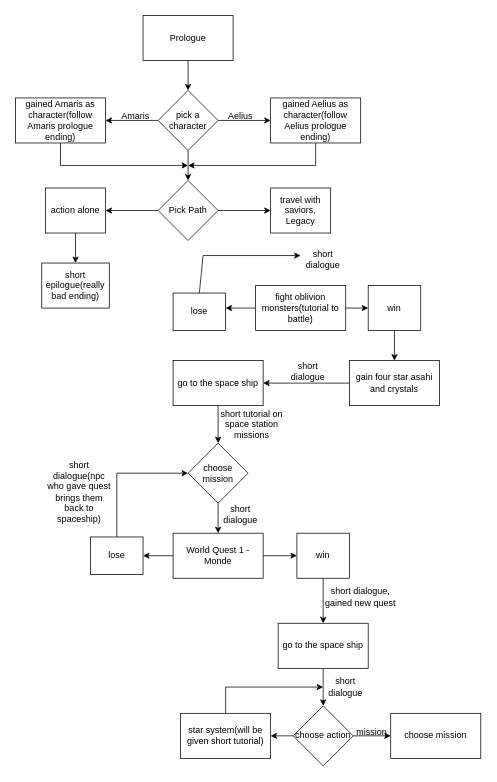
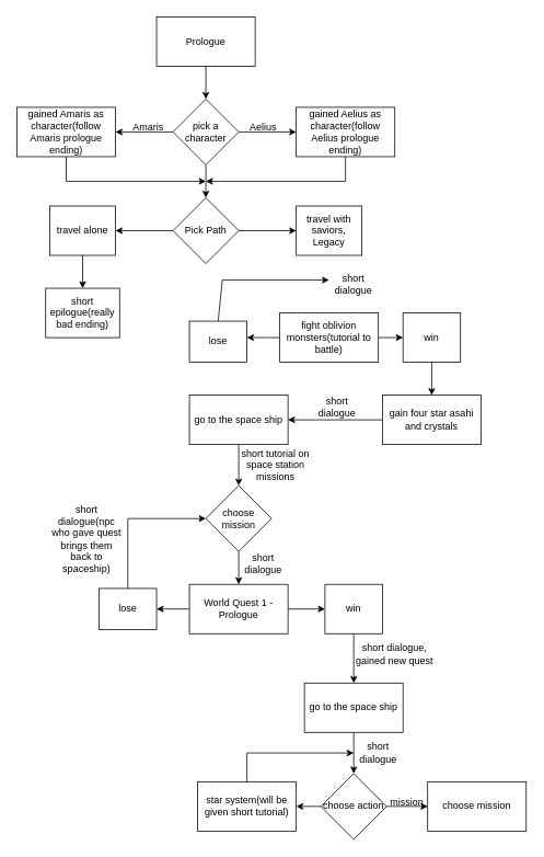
  <mxCell id="0" />
  <mxCell id="1" parent="0" />
  <mxCell id="2" value="Prologue" style="rounded=0;whiteSpace=wrap;html=1;" vertex="1" parent="1"><mxGeometry x="190" y="20" width="120" height="60" as="geometry" /></mxCell>
  <mxCell id="3" value="" style="endArrow=classic;html=1;rounded=0;exitX=0.5;exitY=1;exitDx=0;exitDy=0;" edge="1" parent="1" source="2"><mxGeometry width="50" height="50" relative="1" as="geometry"><mxPoint x="250" y="370" as="sourcePoint" /><mxPoint x="250" y="120" as="targetPoint" /></mxGeometry></mxCell>
  <mxCell id="4" value="pick a character" style="rhombus;whiteSpace=wrap;html=1;" vertex="1" parent="1"><mxGeometry x="210" y="120" width="80" height="80" as="geometry" /></mxCell>
  <mxCell id="5" value="" style="endArrow=classic;html=1;rounded=0;exitX=0;exitY=0.5;exitDx=0;exitDy=0;" edge="1" parent="1" source="4"><mxGeometry width="50" height="50" relative="1" as="geometry"><mxPoint x="250" y="180" as="sourcePoint" /><mxPoint x="140" y="160" as="targetPoint" /></mxGeometry></mxCell>
  <mxCell id="6" value="Amaris" style="text;html=1;align=center;verticalAlign=middle;whiteSpace=wrap;rounded=0;" vertex="1" parent="1"><mxGeometry x="150" y="140" width="60" height="30" as="geometry" /></mxCell>
  <mxCell id="7" value="gained Amaris as character(follow Amaris prologue ending)" style="rounded=0;whiteSpace=wrap;html=1;" vertex="1" parent="1"><mxGeometry x="20" y="130" width="120" height="60" as="geometry" /></mxCell>
  <mxCell id="8" value="" style="endArrow=classic;html=1;rounded=0;exitX=1;exitY=0.5;exitDx=0;exitDy=0;" edge="1" parent="1" source="4"><mxGeometry width="50" height="50" relative="1" as="geometry"><mxPoint x="250" y="180" as="sourcePoint" /><mxPoint x="360" y="160" as="targetPoint" /></mxGeometry></mxCell>
  <mxCell id="9" value="Aelius" style="text;html=1;align=center;verticalAlign=middle;whiteSpace=wrap;rounded=0;" vertex="1" parent="1"><mxGeometry x="290" y="140" width="60" height="30" as="geometry" /></mxCell>
  <mxCell id="10" value="gained Aelius as character(follow Aelius prologue ending)" style="rounded=0;whiteSpace=wrap;html=1;" vertex="1" parent="1"><mxGeometry x="360" y="130" width="120" height="60" as="geometry" /></mxCell>
  <mxCell id="11" value="" style="endArrow=classic;html=1;rounded=0;exitX=0.5;exitY=1;exitDx=0;exitDy=0;" edge="1" parent="1" source="7"><mxGeometry width="50" height="50" relative="1" as="geometry"><mxPoint x="55" y="260" as="sourcePoint" /><mxPoint x="250" y="220" as="targetPoint" /><Array as="points"><mxPoint x="80" y="220" /></Array></mxGeometry></mxCell>
  <mxCell id="12" value="" style="endArrow=classic;html=1;rounded=0;exitX=0.5;exitY=1;exitDx=0;exitDy=0;" edge="1" parent="1"><mxGeometry width="50" height="50" relative="1" as="geometry"><mxPoint x="420" y="190" as="sourcePoint" /><mxPoint x="250" y="220" as="targetPoint" /><Array as="points"><mxPoint x="420" y="220" /></Array></mxGeometry></mxCell>
  <mxCell id="13" value="" style="endArrow=classic;html=1;rounded=0;exitX=0.5;exitY=1;exitDx=0;exitDy=0;" edge="1" parent="1" source="4"><mxGeometry width="50" height="50" relative="1" as="geometry"><mxPoint x="250" y="180" as="sourcePoint" /><mxPoint x="250" y="240" as="targetPoint" /></mxGeometry></mxCell>
  <mxCell id="14" style="edgeStyle=orthogonalEdgeStyle;rounded=0;orthogonalLoop=1;jettySize=auto;html=1;" edge="1" parent="1" source="16"><mxGeometry relative="1" as="geometry"><mxPoint x="140" y="280" as="targetPoint" /></mxGeometry></mxCell>
  <mxCell id="15" style="edgeStyle=orthogonalEdgeStyle;rounded=0;orthogonalLoop=1;jettySize=auto;html=1;" edge="1" parent="1" source="16"><mxGeometry relative="1" as="geometry"><mxPoint x="360" y="280" as="targetPoint" /></mxGeometry></mxCell>
  <mxCell id="16" value="Pick Path" style="rhombus;whiteSpace=wrap;html=1;" vertex="1" parent="1"><mxGeometry x="210" y="240" width="80" height="80" as="geometry" /></mxCell>
- <mxCell id="17" value="action alone" style="rounded=0;whiteSpace=wrap;html=1;" vertex="1" parent="1"><mxGeometry x="60" y="250" width="80" height="60" as="geometry" /></mxCell>
+ <mxCell id="17" value="travel alone" style="rounded=0;whiteSpace=wrap;html=1;" vertex="1" parent="1"><mxGeometry x="60" y="250" width="80" height="60" as="geometry" /></mxCell>
  <mxCell id="18" value="" style="endArrow=classic;html=1;rounded=0;exitX=0.5;exitY=1;exitDx=0;exitDy=0;" edge="1" parent="1" source="17"><mxGeometry width="50" height="50" relative="1" as="geometry"><mxPoint x="250" y="280" as="sourcePoint" /><mxPoint x="100" y="350" as="targetPoint" /></mxGeometry></mxCell>
  <mxCell id="19" value="short epilogue(really bad ending)" style="rounded=0;whiteSpace=wrap;html=1;" vertex="1" parent="1"><mxGeometry x="55" y="350" width="90" height="60" as="geometry" /></mxCell>
  <mxCell id="20" value="travel with saviors, Legacy" style="rounded=0;whiteSpace=wrap;html=1;" vertex="1" parent="1"><mxGeometry x="360" y="250" width="80" height="60" as="geometry" /></mxCell>
  <mxCell id="21" style="edgeStyle=orthogonalEdgeStyle;rounded=0;orthogonalLoop=1;jettySize=auto;html=1;exitX=0;exitY=0.5;exitDx=0;exitDy=0;" edge="1" parent="1" source="23"><mxGeometry relative="1" as="geometry"><mxPoint x="300" y="410" as="targetPoint" /></mxGeometry></mxCell>
  <mxCell id="22" style="edgeStyle=orthogonalEdgeStyle;rounded=0;orthogonalLoop=1;jettySize=auto;html=1;exitX=1;exitY=0.5;exitDx=0;exitDy=0;" edge="1" parent="1" source="23"><mxGeometry relative="1" as="geometry"><mxPoint x="490" y="410" as="targetPoint" /></mxGeometry></mxCell>
  <mxCell id="23" value="fight oblivion monsters(tutorial to battle)" style="rounded=0;whiteSpace=wrap;html=1;" vertex="1" parent="1"><mxGeometry x="340" y="380" width="120" height="60" as="geometry" /></mxCell>
  <mxCell id="24" value="lose" style="rounded=0;whiteSpace=wrap;html=1;" vertex="1" parent="1"><mxGeometry x="230" y="390" width="70" height="50" as="geometry" /></mxCell>
  <mxCell id="25" value="" style="endArrow=classic;html=1;rounded=0;exitX=0.5;exitY=0;exitDx=0;exitDy=0;" edge="1" parent="1" source="24"><mxGeometry width="50" height="50" relative="1" as="geometry"><mxPoint x="260" y="380" as="sourcePoint" /><mxPoint x="400" y="340" as="targetPoint" /><Array as="points"><mxPoint x="270" y="340" /></Array></mxGeometry></mxCell>
  <mxCell id="26" value="win" style="rounded=0;whiteSpace=wrap;html=1;" vertex="1" parent="1"><mxGeometry x="490" y="380" width="70" height="60" as="geometry" /></mxCell>
  <mxCell id="27" value="" style="endArrow=classic;html=1;rounded=0;exitX=0.5;exitY=1;exitDx=0;exitDy=0;" edge="1" parent="1" source="26"><mxGeometry width="50" height="50" relative="1" as="geometry"><mxPoint x="250" y="480" as="sourcePoint" /><mxPoint x="525" y="480" as="targetPoint" /></mxGeometry></mxCell>
  <mxCell id="28" style="edgeStyle=orthogonalEdgeStyle;rounded=0;orthogonalLoop=1;jettySize=auto;html=1;" edge="1" parent="1" source="29" target="30"><mxGeometry relative="1" as="geometry" /></mxCell>
  <mxCell id="29" value="gain four star asahi and crystals" style="rounded=0;whiteSpace=wrap;html=1;" vertex="1" parent="1"><mxGeometry x="465" y="480" width="120" height="60" as="geometry" /></mxCell>
  <mxCell id="30" value="go to the space ship" style="rounded=0;whiteSpace=wrap;html=1;" vertex="1" parent="1"><mxGeometry x="230" y="480" width="120" height="60" as="geometry" /></mxCell>
  <mxCell id="31" value="short dialogue" style="text;html=1;align=center;verticalAlign=middle;whiteSpace=wrap;rounded=0;" vertex="1" parent="1"><mxGeometry x="380" y="480" width="60" height="30" as="geometry" /></mxCell>
  <mxCell id="32" value="short dialogue" style="text;html=1;align=center;verticalAlign=middle;whiteSpace=wrap;rounded=0;" vertex="1" parent="1"><mxGeometry x="400" y="330" width="60" height="30" as="geometry" /></mxCell>
  <mxCell id="33" value="" style="endArrow=classic;html=1;rounded=0;exitX=0.5;exitY=1;exitDx=0;exitDy=0;" edge="1" parent="1" source="30"><mxGeometry width="50" height="50" relative="1" as="geometry"><mxPoint x="250" y="480" as="sourcePoint" /><mxPoint x="290" y="590" as="targetPoint" /></mxGeometry></mxCell>
  <mxCell id="34" style="edgeStyle=orthogonalEdgeStyle;rounded=0;orthogonalLoop=1;jettySize=auto;html=1;exitX=0.5;exitY=1;exitDx=0;exitDy=0;entryX=0.5;entryY=0;entryDx=0;entryDy=0;" edge="1" parent="1" source="35" target="38"><mxGeometry relative="1" as="geometry" /></mxCell>
  <mxCell id="35" value="choose mission" style="rhombus;whiteSpace=wrap;html=1;" vertex="1" parent="1"><mxGeometry x="250" y="590" width="80" height="80" as="geometry" /></mxCell>
  <mxCell id="36" value="short tutorial on space station missions" style="text;html=1;align=center;verticalAlign=middle;whiteSpace=wrap;rounded=0;" vertex="1" parent="1"><mxGeometry x="280" y="550" width="110" height="30" as="geometry" /></mxCell>
  <mxCell id="37" style="edgeStyle=orthogonalEdgeStyle;rounded=0;orthogonalLoop=1;jettySize=auto;html=1;exitX=1;exitY=0.5;exitDx=0;exitDy=0;entryX=0;entryY=0.5;entryDx=0;entryDy=0;" edge="1" parent="1" source="38" target="43"><mxGeometry relative="1" as="geometry" /></mxCell>
- <mxCell id="38" value="World Quest 1 - Monde" style="rounded=0;whiteSpace=wrap;html=1;" vertex="1" parent="1"><mxGeometry x="230" y="710" width="120" height="60" as="geometry" /></mxCell>
+ <mxCell id="38" value="World Quest 1 - Prologue" style="rounded=0;whiteSpace=wrap;html=1;" vertex="1" parent="1"><mxGeometry x="230" y="710" width="120" height="60" as="geometry" /></mxCell>
  <mxCell id="39" value="lose" style="rounded=0;whiteSpace=wrap;html=1;" vertex="1" parent="1"><mxGeometry x="120" y="715" width="70" height="50" as="geometry" /></mxCell>
  <mxCell id="40" value="" style="endArrow=classic;html=1;rounded=0;exitX=0;exitY=0.5;exitDx=0;exitDy=0;entryX=1;entryY=0.5;entryDx=0;entryDy=0;" edge="1" parent="1" source="38" target="39"><mxGeometry width="50" height="50" relative="1" as="geometry"><mxPoint x="250" y="580" as="sourcePoint" /><mxPoint x="300" y="530" as="targetPoint" /></mxGeometry></mxCell>
  <mxCell id="41" value="" style="endArrow=classic;html=1;rounded=0;exitX=0.5;exitY=0;exitDx=0;exitDy=0;" edge="1" parent="1" source="39" target="35"><mxGeometry width="50" height="50" relative="1" as="geometry"><mxPoint x="250" y="580" as="sourcePoint" /><mxPoint x="290" y="690" as="targetPoint" /><Array as="points"><mxPoint x="155" y="630" /></Array></mxGeometry></mxCell>
  <mxCell id="42" value="short dialogue(npc who gave quest brings them back to spaceship)" style="text;html=1;align=center;verticalAlign=middle;whiteSpace=wrap;rounded=0;" vertex="1" parent="1"><mxGeometry x="60" y="640" width="90" height="30" as="geometry" /></mxCell>
  <mxCell id="43" value="win" style="rounded=0;whiteSpace=wrap;html=1;" vertex="1" parent="1"><mxGeometry x="395" y="710" width="70" height="60" as="geometry" /></mxCell>
  <mxCell id="44" style="edgeStyle=orthogonalEdgeStyle;rounded=0;orthogonalLoop=1;jettySize=auto;html=1;exitX=0.5;exitY=1;exitDx=0;exitDy=0;" edge="1" parent="1" source="45"><mxGeometry relative="1" as="geometry"><mxPoint x="430" y="940" as="targetPoint" /></mxGeometry></mxCell>
  <mxCell id="45" value="go to the space ship" style="rounded=0;whiteSpace=wrap;html=1;" vertex="1" parent="1"><mxGeometry x="370" y="830" width="120" height="60" as="geometry" /></mxCell>
  <mxCell id="46" value="" style="endArrow=classic;html=1;rounded=0;exitX=0.5;exitY=1;exitDx=0;exitDy=0;entryX=0.5;entryY=0;entryDx=0;entryDy=0;" edge="1" parent="1" source="43" target="45"><mxGeometry width="50" height="50" relative="1" as="geometry"><mxPoint x="250" y="780" as="sourcePoint" /><mxPoint x="300" y="730" as="targetPoint" /></mxGeometry></mxCell>
  <mxCell id="47" value="short dialogue, gained new quest" style="text;html=1;align=center;verticalAlign=middle;whiteSpace=wrap;rounded=0;" vertex="1" parent="1"><mxGeometry x="430" y="780" width="100" height="30" as="geometry" /></mxCell>
  <mxCell id="48" style="edgeStyle=orthogonalEdgeStyle;rounded=0;orthogonalLoop=1;jettySize=auto;html=1;exitX=0;exitY=0.5;exitDx=0;exitDy=0;" edge="1" parent="1" source="50"><mxGeometry relative="1" as="geometry"><mxPoint x="360" y="980" as="targetPoint" /></mxGeometry></mxCell>
  <mxCell id="49" style="edgeStyle=orthogonalEdgeStyle;rounded=0;orthogonalLoop=1;jettySize=auto;html=1;exitX=1;exitY=0.5;exitDx=0;exitDy=0;entryX=0;entryY=0.5;entryDx=0;entryDy=0;" edge="1" parent="1" source="50" target="55"><mxGeometry relative="1" as="geometry"><mxPoint x="510" y="980" as="targetPoint" /></mxGeometry></mxCell>
  <mxCell id="50" value="choose action" style="rhombus;whiteSpace=wrap;html=1;" vertex="1" parent="1"><mxGeometry x="390" y="940" width="80" height="80" as="geometry" /></mxCell>
  <mxCell id="51" value="short dialogue" style="text;html=1;align=center;verticalAlign=middle;whiteSpace=wrap;rounded=0;" vertex="1" parent="1"><mxGeometry x="290" y="670" width="60" height="30" as="geometry" /></mxCell>
  <mxCell id="52" value="short dialogue" style="text;html=1;align=center;verticalAlign=middle;whiteSpace=wrap;rounded=0;" vertex="1" parent="1"><mxGeometry x="430" y="900" width="60" height="30" as="geometry" /></mxCell>
  <mxCell id="53" value="star system(will be given short tutorial)" style="rounded=0;whiteSpace=wrap;html=1;" vertex="1" parent="1"><mxGeometry x="240" y="950" width="120" height="60" as="geometry" /></mxCell>
  <mxCell id="54" value="" style="endArrow=classic;html=1;rounded=0;exitX=0.5;exitY=0;exitDx=0;exitDy=0;entryX=0;entryY=0.5;entryDx=0;entryDy=0;" edge="1" parent="1" source="53" target="52"><mxGeometry width="50" height="50" relative="1" as="geometry"><mxPoint x="250" y="980" as="sourcePoint" /><mxPoint x="300" y="930" as="targetPoint" /><Array as="points"><mxPoint x="300" y="915" /></Array></mxGeometry></mxCell>
  <mxCell id="55" value="choose mission" style="rounded=0;whiteSpace=wrap;html=1;" vertex="1" parent="1"><mxGeometry x="520" y="950" width="120" height="60" as="geometry" /></mxCell>
  <mxCell id="56" value="mission" style="text;html=1;align=center;verticalAlign=middle;whiteSpace=wrap;rounded=0;" vertex="1" parent="1"><mxGeometry x="465" y="960" width="60" height="30" as="geometry" /></mxCell>
